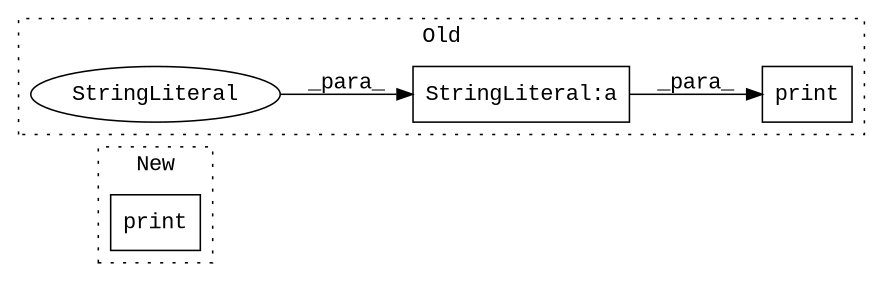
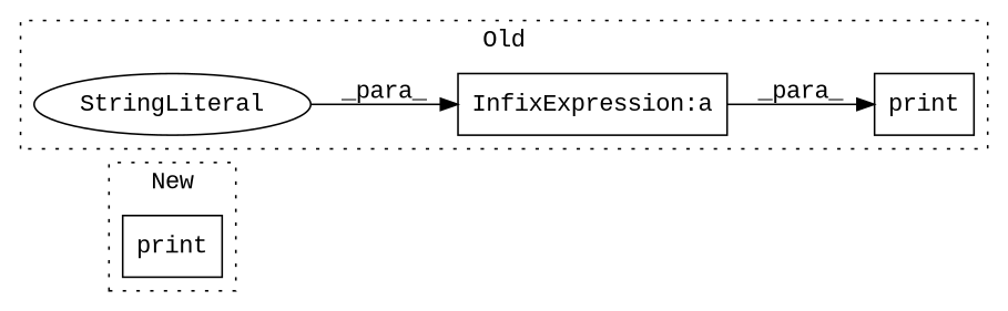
  digraph {
    rankdir=LR
    fontname="Liberation Mono"
    node [a=32 l="6,1" shape=box fontname="Liberation Mono"]
    edge [fontname="Liberation Mono"]
    n1 [label=print s="5416,5513"]
    n2 [label=print s="5263,5410"]
-   n3 [a=27 l=3 label="StringLiteral:a" s=5385]
+   n3 [a=27 l=3 label="InfixExpression:a" s=5385]
    n4 [a=45 l=8 label=StringLiteral s=5388 shape=ellipse]
    subgraph cluster_1 {
      label=New
      style=dotted
      n1
    }
    subgraph cluster_2 {
      label=Old
      style=dotted
      n2
      n3
      n4
    }
    n3 -> n2 [label=_para_]
    n4 -> n3 [label=_para_]
  }
